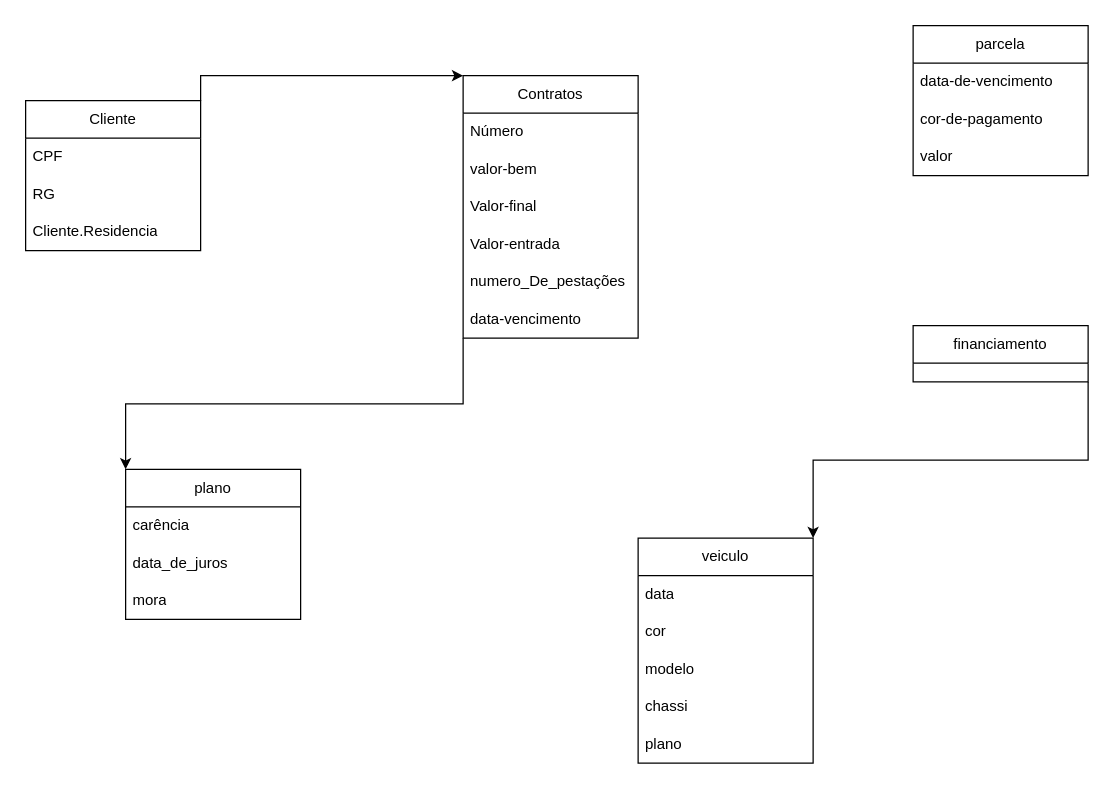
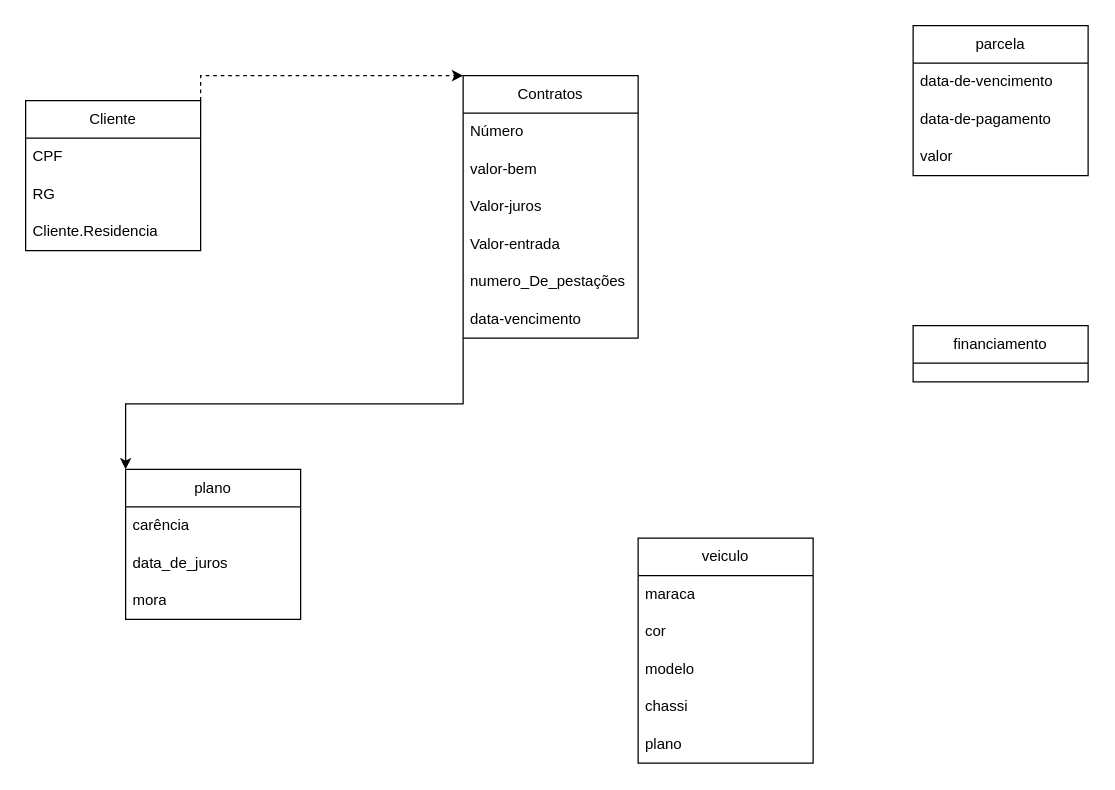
  <mxCell id="0" />
  <mxCell id="1" parent="0" />
- <mxCell id="2" style="edgeStyle=orthogonalEdgeStyle;rounded=0;orthogonalLoop=1;jettySize=auto;html=1;exitX=1;exitY=0;exitDx=0;exitDy=0;entryX=0;entryY=0;entryDx=0;entryDy=0;" edge="1" parent="1" source="3" target="8"><mxGeometry relative="1" as="geometry" /></mxCell>
+ <mxCell id="2" style="edgeStyle=orthogonalEdgeStyle;rounded=0;orthogonalLoop=1;jettySize=auto;html=1;exitX=1;exitY=0;exitDx=0;exitDy=0;entryX=0;entryY=0;entryDx=0;entryDy=0;dashed=1;" edge="1" parent="1" source="3" target="8"><mxGeometry relative="1" as="geometry" /></mxCell>
  <mxCell id="3" value="Cliente" style="swimlane;fontStyle=0;childLayout=stackLayout;horizontal=1;startSize=30;horizontalStack=0;resizeParent=1;resizeParentMax=0;resizeLast=0;collapsible=1;marginBottom=0;whiteSpace=wrap;html=1;" vertex="1" parent="1"><mxGeometry x="20" y="80" width="140" height="120" as="geometry" /></mxCell>
  <mxCell id="4" value="CPF" style="text;strokeColor=none;fillColor=none;align=left;verticalAlign=middle;spacingLeft=4;spacingRight=4;overflow=hidden;points=[[0,0.5],[1,0.5]];portConstraint=eastwest;rotatable=0;whiteSpace=wrap;html=1;" vertex="1" parent="3"><mxGeometry y="30" width="140" height="30" as="geometry" /></mxCell>
  <mxCell id="5" value="RG" style="text;strokeColor=none;fillColor=none;align=left;verticalAlign=middle;spacingLeft=4;spacingRight=4;overflow=hidden;points=[[0,0.5],[1,0.5]];portConstraint=eastwest;rotatable=0;whiteSpace=wrap;html=1;" vertex="1" parent="3"><mxGeometry y="60" width="140" height="30" as="geometry" /></mxCell>
  <mxCell id="6" value="Cliente.Residencia" style="text;strokeColor=none;fillColor=none;align=left;verticalAlign=middle;spacingLeft=4;spacingRight=4;overflow=hidden;points=[[0,0.5],[1,0.5]];portConstraint=eastwest;rotatable=0;whiteSpace=wrap;html=1;" vertex="1" parent="3"><mxGeometry y="90" width="140" height="30" as="geometry" /></mxCell>
  <mxCell id="7" style="edgeStyle=orthogonalEdgeStyle;rounded=0;orthogonalLoop=1;jettySize=auto;html=1;exitX=0;exitY=1;exitDx=0;exitDy=0;entryX=0;entryY=0;entryDx=0;entryDy=0;" edge="1" parent="1" source="8" target="15"><mxGeometry relative="1" as="geometry" /></mxCell>
  <mxCell id="8" value="Contratos" style="swimlane;fontStyle=0;childLayout=stackLayout;horizontal=1;startSize=30;horizontalStack=0;resizeParent=1;resizeParentMax=0;resizeLast=0;collapsible=1;marginBottom=0;whiteSpace=wrap;html=1;" vertex="1" parent="1"><mxGeometry x="370" y="60" width="140" height="210" as="geometry" /></mxCell>
  <mxCell id="9" value="Número" style="text;strokeColor=none;fillColor=none;align=left;verticalAlign=middle;spacingLeft=4;spacingRight=4;overflow=hidden;points=[[0,0.5],[1,0.5]];portConstraint=eastwest;rotatable=0;whiteSpace=wrap;html=1;" vertex="1" parent="8"><mxGeometry y="30" width="140" height="30" as="geometry" /></mxCell>
  <mxCell id="10" value="valor-bem" style="text;strokeColor=none;fillColor=none;align=left;verticalAlign=middle;spacingLeft=4;spacingRight=4;overflow=hidden;points=[[0,0.5],[1,0.5]];portConstraint=eastwest;rotatable=0;whiteSpace=wrap;html=1;" vertex="1" parent="8"><mxGeometry y="60" width="140" height="30" as="geometry" /></mxCell>
- <mxCell id="11" value="Valor-final" style="text;strokeColor=none;fillColor=none;align=left;verticalAlign=middle;spacingLeft=4;spacingRight=4;overflow=hidden;points=[[0,0.5],[1,0.5]];portConstraint=eastwest;rotatable=0;whiteSpace=wrap;html=1;" vertex="1" parent="8"><mxGeometry y="90" width="140" height="30" as="geometry" /></mxCell>
+ <mxCell id="11" value="Valor-juros" style="text;strokeColor=none;fillColor=none;align=left;verticalAlign=middle;spacingLeft=4;spacingRight=4;overflow=hidden;points=[[0,0.5],[1,0.5]];portConstraint=eastwest;rotatable=0;whiteSpace=wrap;html=1;" vertex="1" parent="8"><mxGeometry y="90" width="140" height="30" as="geometry" /></mxCell>
  <mxCell id="12" value="Valor-entrada" style="text;strokeColor=none;fillColor=none;align=left;verticalAlign=middle;spacingLeft=4;spacingRight=4;overflow=hidden;points=[[0,0.5],[1,0.5]];portConstraint=eastwest;rotatable=0;whiteSpace=wrap;html=1;" vertex="1" parent="8"><mxGeometry y="120" width="140" height="30" as="geometry" /></mxCell>
  <mxCell id="13" value="numero_De_pestações" style="text;strokeColor=none;fillColor=none;align=left;verticalAlign=middle;spacingLeft=4;spacingRight=4;overflow=hidden;points=[[0,0.5],[1,0.5]];portConstraint=eastwest;rotatable=0;whiteSpace=wrap;html=1;" vertex="1" parent="8"><mxGeometry y="150" width="140" height="30" as="geometry" /></mxCell>
  <mxCell id="14" value="data-vencimento" style="text;strokeColor=none;fillColor=none;align=left;verticalAlign=middle;spacingLeft=4;spacingRight=4;overflow=hidden;points=[[0,0.5],[1,0.5]];portConstraint=eastwest;rotatable=0;whiteSpace=wrap;html=1;" vertex="1" parent="8"><mxGeometry y="180" width="140" height="30" as="geometry" /></mxCell>
  <mxCell id="15" value="plano" style="swimlane;fontStyle=0;childLayout=stackLayout;horizontal=1;startSize=30;horizontalStack=0;resizeParent=1;resizeParentMax=0;resizeLast=0;collapsible=1;marginBottom=0;whiteSpace=wrap;html=1;" vertex="1" parent="1"><mxGeometry x="100" y="375" width="140" height="120" as="geometry" /></mxCell>
  <mxCell id="16" value="carência&lt;span style=&quot;white-space: pre;&quot;&gt;&#09;&lt;/span&gt;" style="text;strokeColor=none;fillColor=none;align=left;verticalAlign=middle;spacingLeft=4;spacingRight=4;overflow=hidden;points=[[0,0.5],[1,0.5]];portConstraint=eastwest;rotatable=0;whiteSpace=wrap;html=1;" vertex="1" parent="15"><mxGeometry y="30" width="140" height="30" as="geometry" /></mxCell>
  <mxCell id="17" value="data_de_juros" style="text;strokeColor=none;fillColor=none;align=left;verticalAlign=middle;spacingLeft=4;spacingRight=4;overflow=hidden;points=[[0,0.5],[1,0.5]];portConstraint=eastwest;rotatable=0;whiteSpace=wrap;html=1;" vertex="1" parent="15"><mxGeometry y="60" width="140" height="30" as="geometry" /></mxCell>
  <mxCell id="18" value="mora" style="text;strokeColor=none;fillColor=none;align=left;verticalAlign=middle;spacingLeft=4;spacingRight=4;overflow=hidden;points=[[0,0.5],[1,0.5]];portConstraint=eastwest;rotatable=0;whiteSpace=wrap;html=1;" vertex="1" parent="15"><mxGeometry y="90" width="140" height="30" as="geometry" /></mxCell>
- <mxCell id="19" style="edgeStyle=orthogonalEdgeStyle;rounded=0;orthogonalLoop=1;jettySize=auto;html=1;exitX=1;exitY=1;exitDx=0;exitDy=0;entryX=1;entryY=0;entryDx=0;entryDy=0;" edge="1" parent="1" source="20" target="21"><mxGeometry relative="1" as="geometry" /></mxCell>
  <mxCell id="20" value="financiamento" style="swimlane;fontStyle=0;childLayout=stackLayout;horizontal=1;startSize=30;horizontalStack=0;resizeParent=1;resizeParentMax=0;resizeLast=0;collapsible=1;marginBottom=0;whiteSpace=wrap;html=1;" vertex="1" parent="1"><mxGeometry x="730" y="260" width="140" height="45" as="geometry" /></mxCell>
  <mxCell id="21" value="veiculo" style="swimlane;fontStyle=0;childLayout=stackLayout;horizontal=1;startSize=30;horizontalStack=0;resizeParent=1;resizeParentMax=0;resizeLast=0;collapsible=1;marginBottom=0;whiteSpace=wrap;html=1;" vertex="1" parent="1"><mxGeometry x="510" y="430" width="140" height="180" as="geometry" /></mxCell>
- <mxCell id="22" value="data" style="text;strokeColor=none;fillColor=none;align=left;verticalAlign=middle;spacingLeft=4;spacingRight=4;overflow=hidden;points=[[0,0.5],[1,0.5]];portConstraint=eastwest;rotatable=0;whiteSpace=wrap;html=1;" vertex="1" parent="21"><mxGeometry y="30" width="140" height="30" as="geometry" /></mxCell>
+ <mxCell id="22" value="maraca" style="text;strokeColor=none;fillColor=none;align=left;verticalAlign=middle;spacingLeft=4;spacingRight=4;overflow=hidden;points=[[0,0.5],[1,0.5]];portConstraint=eastwest;rotatable=0;whiteSpace=wrap;html=1;" vertex="1" parent="21"><mxGeometry y="30" width="140" height="30" as="geometry" /></mxCell>
  <mxCell id="23" value="cor" style="text;strokeColor=none;fillColor=none;align=left;verticalAlign=middle;spacingLeft=4;spacingRight=4;overflow=hidden;points=[[0,0.5],[1,0.5]];portConstraint=eastwest;rotatable=0;whiteSpace=wrap;html=1;" vertex="1" parent="21"><mxGeometry y="60" width="140" height="30" as="geometry" /></mxCell>
  <mxCell id="24" value="modelo" style="text;strokeColor=none;fillColor=none;align=left;verticalAlign=middle;spacingLeft=4;spacingRight=4;overflow=hidden;points=[[0,0.5],[1,0.5]];portConstraint=eastwest;rotatable=0;whiteSpace=wrap;html=1;" vertex="1" parent="21"><mxGeometry y="90" width="140" height="30" as="geometry" /></mxCell>
  <mxCell id="25" value="chassi" style="text;strokeColor=none;fillColor=none;align=left;verticalAlign=middle;spacingLeft=4;spacingRight=4;overflow=hidden;points=[[0,0.5],[1,0.5]];portConstraint=eastwest;rotatable=0;whiteSpace=wrap;html=1;" vertex="1" parent="21"><mxGeometry y="120" width="140" height="30" as="geometry" /></mxCell>
  <mxCell id="26" value="plano" style="text;strokeColor=none;fillColor=none;align=left;verticalAlign=middle;spacingLeft=4;spacingRight=4;overflow=hidden;points=[[0,0.5],[1,0.5]];portConstraint=eastwest;rotatable=0;whiteSpace=wrap;html=1;" vertex="1" parent="21"><mxGeometry y="150" width="140" height="30" as="geometry" /></mxCell>
  <mxCell id="27" value="parcela" style="swimlane;fontStyle=0;childLayout=stackLayout;horizontal=1;startSize=30;horizontalStack=0;resizeParent=1;resizeParentMax=0;resizeLast=0;collapsible=1;marginBottom=0;whiteSpace=wrap;html=1;" vertex="1" parent="1"><mxGeometry x="730" y="20" width="140" height="120" as="geometry" /></mxCell>
  <mxCell id="28" value="data-de-vencimento" style="text;strokeColor=none;fillColor=none;align=left;verticalAlign=middle;spacingLeft=4;spacingRight=4;overflow=hidden;points=[[0,0.5],[1,0.5]];portConstraint=eastwest;rotatable=0;whiteSpace=wrap;html=1;" vertex="1" parent="27"><mxGeometry y="30" width="140" height="30" as="geometry" /></mxCell>
- <mxCell id="29" value="cor-de-pagamento" style="text;strokeColor=none;fillColor=none;align=left;verticalAlign=middle;spacingLeft=4;spacingRight=4;overflow=hidden;points=[[0,0.5],[1,0.5]];portConstraint=eastwest;rotatable=0;whiteSpace=wrap;html=1;" vertex="1" parent="27"><mxGeometry y="60" width="140" height="30" as="geometry" /></mxCell>
+ <mxCell id="29" value="data-de-pagamento" style="text;strokeColor=none;fillColor=none;align=left;verticalAlign=middle;spacingLeft=4;spacingRight=4;overflow=hidden;points=[[0,0.5],[1,0.5]];portConstraint=eastwest;rotatable=0;whiteSpace=wrap;html=1;" vertex="1" parent="27"><mxGeometry y="60" width="140" height="30" as="geometry" /></mxCell>
  <mxCell id="30" value="valor" style="text;strokeColor=none;fillColor=none;align=left;verticalAlign=middle;spacingLeft=4;spacingRight=4;overflow=hidden;points=[[0,0.5],[1,0.5]];portConstraint=eastwest;rotatable=0;whiteSpace=wrap;html=1;" vertex="1" parent="27"><mxGeometry y="90" width="140" height="30" as="geometry" /></mxCell>
